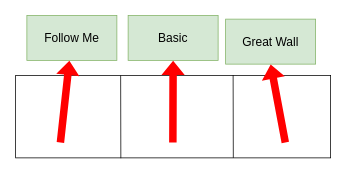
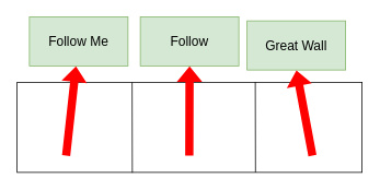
  <mxCell id="0" />
  <mxCell id="1" parent="0" />
  <mxCell id="2" value="" style="rounded=0;whiteSpace=wrap;html=1;fontSize=16;fontColor=#000000;fillColor=none;" vertex="1" parent="1"><mxGeometry x="20" y="100" width="420" height="110" as="geometry" /></mxCell>
  <mxCell id="3" value="&lt;font style=&quot;font-size: 16px;&quot;&gt;Follow Me&lt;/font&gt;" style="rounded=0;whiteSpace=wrap;html=1;fillColor=#d5e8d4;strokeColor=#82b366;fontColor=#000000;fontSize=16;" vertex="1" parent="1"><mxGeometry x="35" y="20" width="120" height="60" as="geometry" /></mxCell>
- <mxCell id="4" value="Basic" style="rounded=0;whiteSpace=wrap;html=1;fillColor=#d5e8d4;strokeColor=#82b366;fontColor=#000000;fontSize=16;" vertex="1" parent="1"><mxGeometry x="170" y="20" width="120" height="60" as="geometry" /></mxCell>
+ <mxCell id="4" value="Follow" style="rounded=0;whiteSpace=wrap;html=1;fillColor=#d5e8d4;strokeColor=#82b366;fontColor=#000000;fontSize=16;" vertex="1" parent="1"><mxGeometry x="170" y="20" width="120" height="60" as="geometry" /></mxCell>
  <mxCell id="5" value="Great Wall" style="rounded=0;whiteSpace=wrap;html=1;fillColor=#d5e8d4;strokeColor=#82b366;fontColor=#000000;fontSize=16;" vertex="1" parent="1"><mxGeometry x="300" y="25" width="120" height="60" as="geometry" /></mxCell>
  <mxCell id="6" value="" style="endArrow=classic;html=1;fontSize=16;fontColor=#000000;shape=flexArrow;fillColor=#FF0000;strokeColor=none;" edge="1" parent="1" target="3"><mxGeometry width="50" height="50" relative="1" as="geometry"><mxPoint x="79.66" y="190" as="sourcePoint" /><mxPoint x="80" y="120" as="targetPoint" /></mxGeometry></mxCell>
  <mxCell id="7" value="" style="endArrow=classic;html=1;fontSize=16;fontColor=#000000;shape=flexArrow;fillColor=#FF0000;strokeColor=none;entryX=0.5;entryY=1;entryDx=0;entryDy=0;" edge="1" parent="1" target="4"><mxGeometry width="50" height="50" relative="1" as="geometry"><mxPoint x="229.66" y="190" as="sourcePoint" /><mxPoint x="229.66" y="120" as="targetPoint" /></mxGeometry></mxCell>
  <mxCell id="8" value="" style="endArrow=classic;html=1;fontSize=16;fontColor=#000000;shape=flexArrow;fillColor=#FF0000;strokeColor=none;entryX=0.5;entryY=1;entryDx=0;entryDy=0;" edge="1" parent="1" target="5"><mxGeometry width="50" height="50" relative="1" as="geometry"><mxPoint x="379.66" y="190" as="sourcePoint" /><mxPoint x="379.66" y="120" as="targetPoint" /></mxGeometry></mxCell>
  <mxCell id="9" value="" style="endArrow=none;html=1;fontSize=16;fontColor=#000000;fillColor=#000000;exitX=0.334;exitY=1.004;exitDx=0;exitDy=0;exitPerimeter=0;" edge="1" parent="1" source="2"><mxGeometry width="50" height="50" relative="1" as="geometry"><mxPoint x="162" y="220" as="sourcePoint" /><mxPoint x="160" y="100" as="targetPoint" /></mxGeometry></mxCell>
  <mxCell id="10" value="" style="endArrow=none;html=1;fontSize=16;fontColor=#000000;fillColor=#000000;exitX=0.334;exitY=1.004;exitDx=0;exitDy=0;exitPerimeter=0;" edge="1" parent="1"><mxGeometry width="50" height="50" relative="1" as="geometry"><mxPoint x="310.28" y="210" as="sourcePoint" /><mxPoint x="310" y="99.56" as="targetPoint" /></mxGeometry></mxCell>
